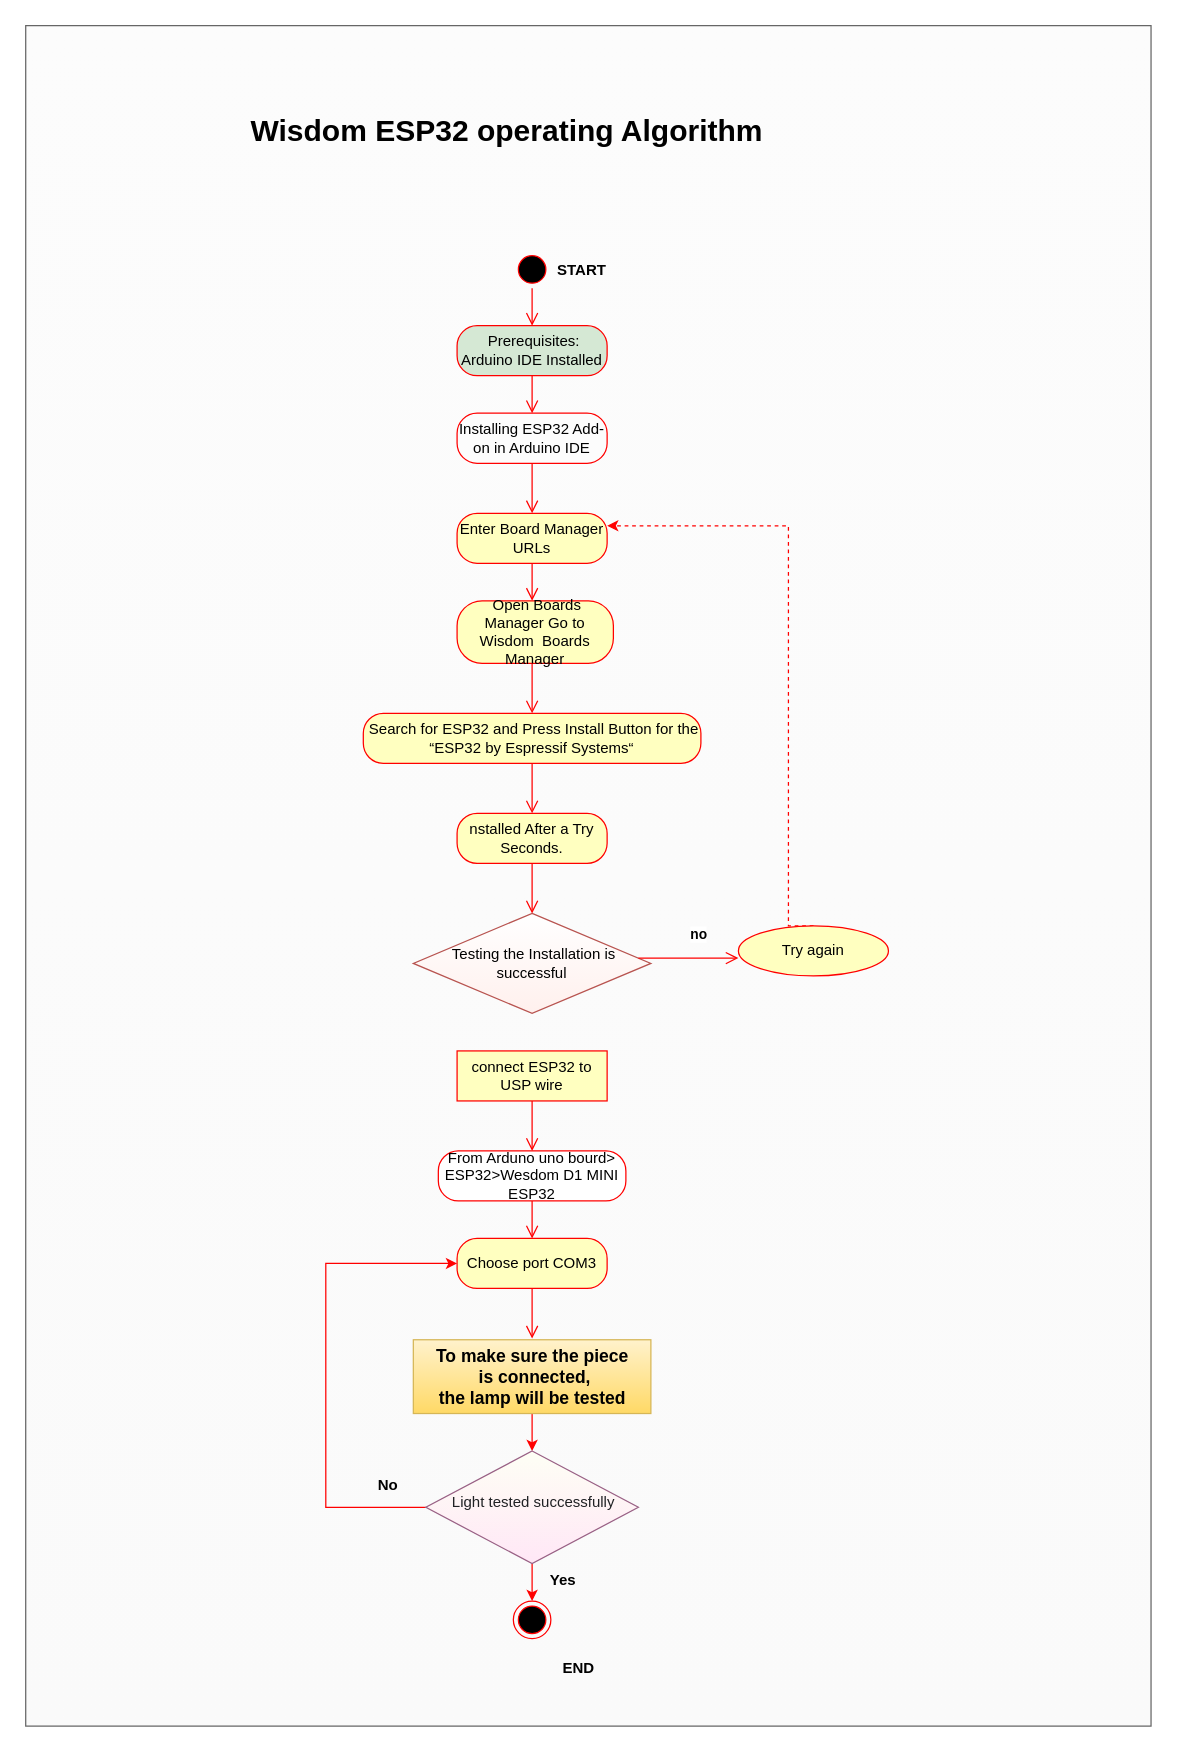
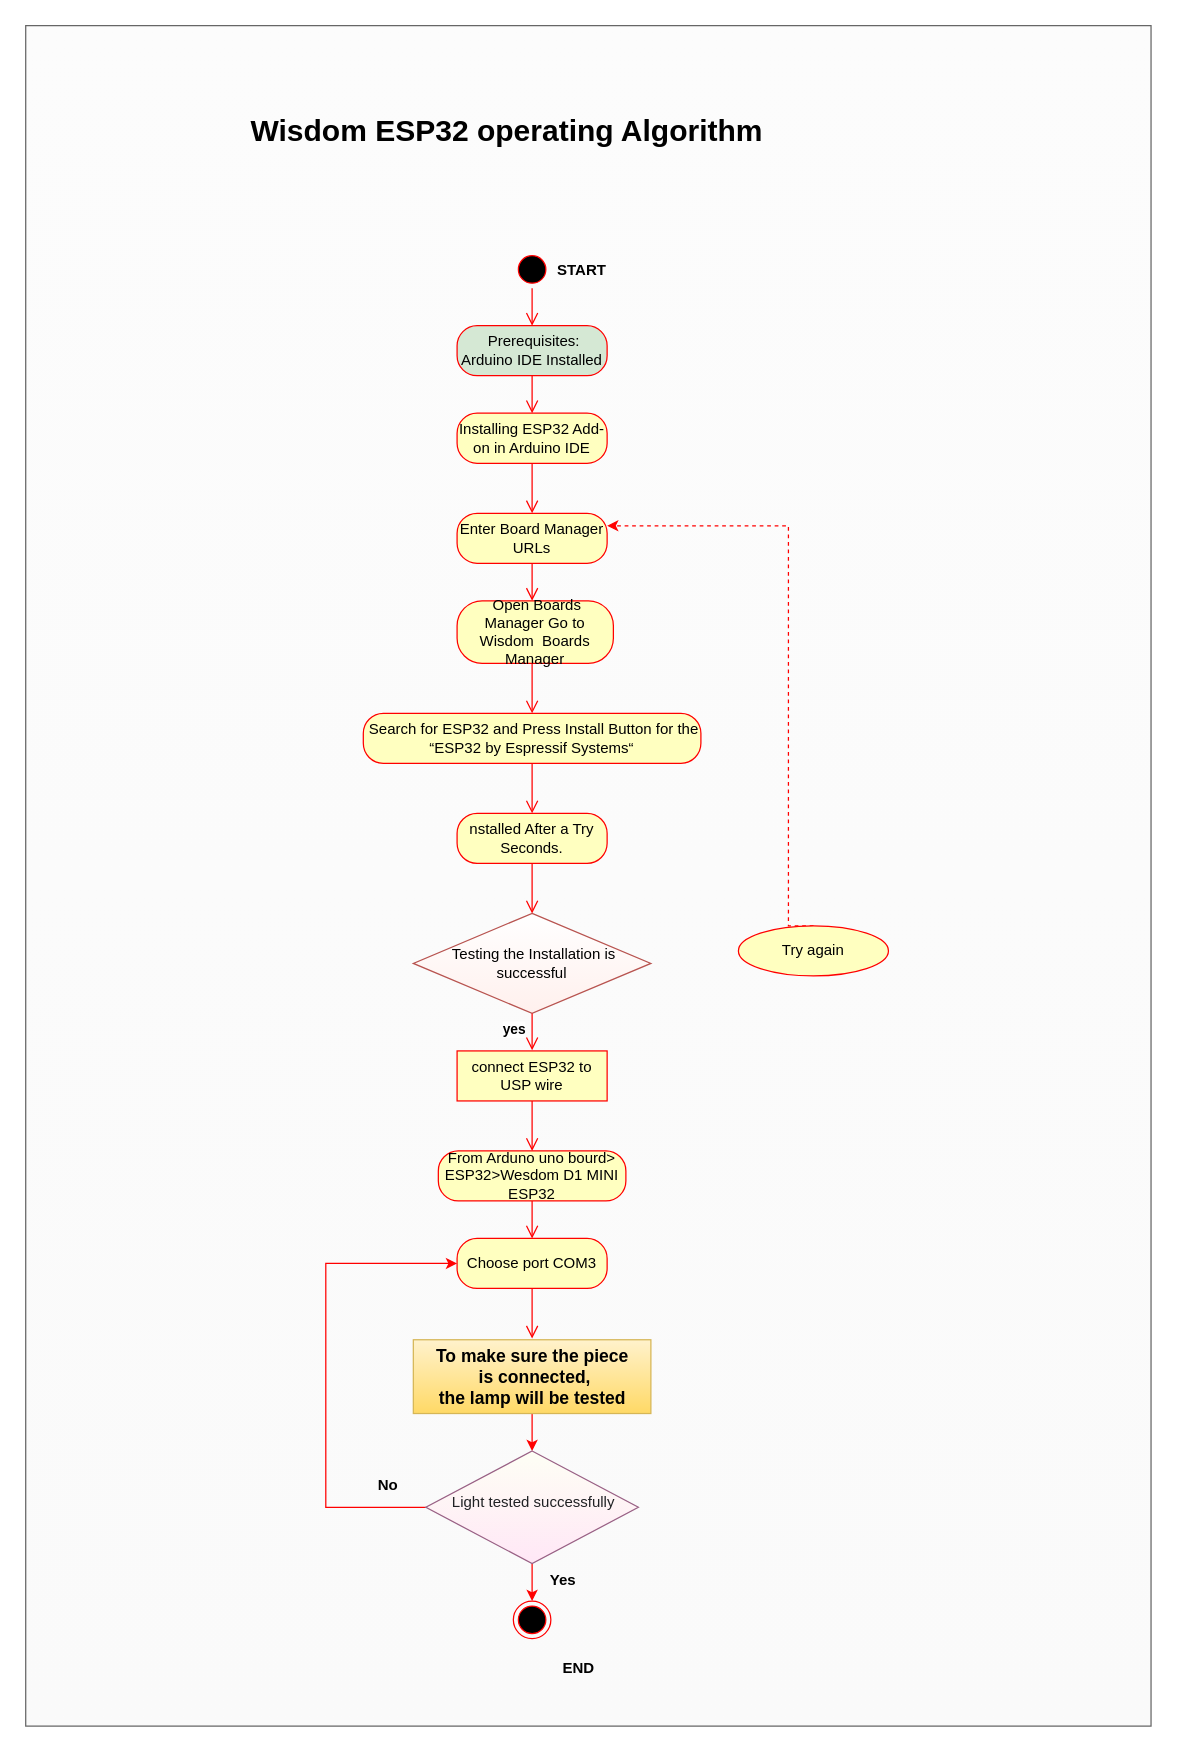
  <mxCell id="0" />
  <mxCell id="1" parent="0" />
  <mxCell id="2" value="" style="rounded=0;whiteSpace=wrap;html=1;fillColor=#FCFCFC;gradientColor=#FAFAFA;strokeColor=#666666;" parent="1" vertex="1"><mxGeometry x="20" y="20" width="900" height="1360" as="geometry" /></mxCell>
  <mxCell id="3" value="" style="ellipse;html=1;shape=startState;fillColor=#000000;strokeColor=#ff0000;" parent="1" vertex="1"><mxGeometry x="410" y="200" width="30" height="30" as="geometry" /></mxCell>
  <mxCell id="4" value="" style="edgeStyle=orthogonalEdgeStyle;html=1;verticalAlign=bottom;endArrow=open;endSize=8;strokeColor=#ff0000;rounded=0;" parent="1" source="3" edge="1"><mxGeometry relative="1" as="geometry"><mxPoint x="425" y="260" as="targetPoint" /><Array as="points"><mxPoint x="425" y="240" /><mxPoint x="425" y="240" /></Array></mxGeometry></mxCell>
  <mxCell id="5" value="&amp;nbsp;Prerequisites: Arduino IDE Installed" style="rounded=1;whiteSpace=wrap;html=1;arcSize=40;fontColor=#000000;fillColor=#d5e8d4;strokeColor=#ff0000;" parent="1" vertex="1"><mxGeometry x="365" y="260" width="120" height="40" as="geometry" /></mxCell>
  <mxCell id="6" value="" style="edgeStyle=orthogonalEdgeStyle;html=1;verticalAlign=bottom;endArrow=open;endSize=8;strokeColor=#ff0000;rounded=0;" parent="1" source="5" edge="1"><mxGeometry relative="1" as="geometry"><mxPoint x="425" y="330" as="targetPoint" /></mxGeometry></mxCell>
- <mxCell id="7" value="Installing ESP32 Add-on in Arduino IDE" style="rounded=1;whiteSpace=wrap;html=1;arcSize=40;fontColor=#000000;fillColor=#fcfcfc;strokeColor=#ff0000;" parent="1" vertex="1"><mxGeometry x="365" y="330" width="120" height="40" as="geometry" /></mxCell>
+ <mxCell id="7" value="Installing ESP32 Add-on in Arduino IDE" style="rounded=1;whiteSpace=wrap;html=1;arcSize=40;fontColor=#000000;fillColor=#ffffc0;strokeColor=#ff0000;" parent="1" vertex="1"><mxGeometry x="365" y="330" width="120" height="40" as="geometry" /></mxCell>
  <mxCell id="8" value="" style="edgeStyle=orthogonalEdgeStyle;html=1;verticalAlign=bottom;endArrow=open;endSize=8;strokeColor=#ff0000;rounded=0;" parent="1" source="7" edge="1"><mxGeometry relative="1" as="geometry"><mxPoint x="425" y="410" as="targetPoint" /></mxGeometry></mxCell>
  <mxCell id="9" value="Enter Board Manager URLs" style="rounded=1;whiteSpace=wrap;html=1;arcSize=40;fontColor=#000000;fillColor=#ffffc0;strokeColor=#ff0000;" parent="1" vertex="1"><mxGeometry x="365" y="410" width="120" height="40" as="geometry" /></mxCell>
  <mxCell id="10" value="" style="edgeStyle=orthogonalEdgeStyle;html=1;verticalAlign=bottom;endArrow=open;endSize=8;strokeColor=#ff0000;rounded=0;exitX=0.5;exitY=1;exitDx=0;exitDy=0;" parent="1" source="9" edge="1"><mxGeometry relative="1" as="geometry"><mxPoint x="425" y="480" as="targetPoint" /></mxGeometry></mxCell>
  <mxCell id="11" value="&amp;nbsp;Open Boards Manager Go to Wisdom&amp;nbsp; Boards Manager" style="rounded=1;whiteSpace=wrap;html=1;arcSize=40;fontColor=#000000;fillColor=#ffffc0;strokeColor=#ff0000;" parent="1" vertex="1"><mxGeometry x="365" y="480" width="125" height="50" as="geometry" /></mxCell>
  <mxCell id="12" value="" style="edgeStyle=orthogonalEdgeStyle;html=1;verticalAlign=bottom;endArrow=open;endSize=8;strokeColor=#ff0000;rounded=0;" parent="1" source="11" edge="1"><mxGeometry relative="1" as="geometry"><mxPoint x="425" y="570" as="targetPoint" /><Array as="points"><mxPoint x="425" y="540" /><mxPoint x="425" y="540" /></Array></mxGeometry></mxCell>
  <mxCell id="13" value="&amp;nbsp;Search for ESP32 and Press Install Button for the “ESP32 by Espressif Systems“" style="rounded=1;whiteSpace=wrap;html=1;arcSize=40;fontColor=#000000;fillColor=#ffffc0;strokeColor=#ff0000;" parent="1" vertex="1"><mxGeometry x="290" y="570" width="270" height="40" as="geometry" /></mxCell>
  <mxCell id="14" value="" style="edgeStyle=orthogonalEdgeStyle;html=1;verticalAlign=bottom;endArrow=open;endSize=8;strokeColor=#ff0000;rounded=0;" parent="1" source="13" edge="1"><mxGeometry relative="1" as="geometry"><mxPoint x="425" y="650" as="targetPoint" /></mxGeometry></mxCell>
  <mxCell id="15" value="nstalled After a Try Seconds." style="rounded=1;whiteSpace=wrap;html=1;arcSize=40;fontColor=#000000;fillColor=#ffffc0;strokeColor=#ff0000;" parent="1" vertex="1"><mxGeometry x="365" y="650" width="120" height="40" as="geometry" /></mxCell>
  <mxCell id="16" value="" style="edgeStyle=orthogonalEdgeStyle;html=1;verticalAlign=bottom;endArrow=open;endSize=8;strokeColor=#ff0000;rounded=0;" parent="1" source="15" edge="1"><mxGeometry relative="1" as="geometry"><mxPoint x="425" y="730" as="targetPoint" /><Array as="points"><mxPoint x="425" y="730" /></Array></mxGeometry></mxCell>
  <mxCell id="17" value="&amp;nbsp;Testing the Installation is successful" style="rhombus;whiteSpace=wrap;html=1;fillColor=#FFFFFF;strokeColor=#b85450;gradientColor=#FFF0ED;" parent="1" vertex="1"><mxGeometry x="330" y="730" width="190" height="80" as="geometry" /></mxCell>
- <mxCell id="18" value="&lt;b&gt;no&lt;/b&gt;" style="edgeStyle=orthogonalEdgeStyle;html=1;align=left;verticalAlign=bottom;endArrow=open;endSize=8;strokeColor=#ff0000;rounded=0;entryX=0;entryY=0.644;entryDx=0;entryDy=0;entryPerimeter=0;" parent="1" source="17" target="21" edge="1"><mxGeometry y="10" relative="1" as="geometry"><mxPoint x="570" y="750" as="targetPoint" /><Array as="points"><mxPoint x="580" y="766" /></Array><mxPoint as="offset" /></mxGeometry></mxCell>
+ <mxCell id="19" value="&lt;b&gt;yes&lt;/b&gt;" style="edgeStyle=orthogonalEdgeStyle;html=1;align=left;verticalAlign=top;endArrow=open;endSize=8;strokeColor=#ff0000;rounded=0;entryX=0.5;entryY=-0.014;entryDx=0;entryDy=0;entryPerimeter=0;" parent="1" source="17" target="22" edge="1"><mxGeometry x="-1" y="-25" relative="1" as="geometry"><mxPoint x="425" y="830" as="targetPoint" /><Array as="points" /><mxPoint as="offset" /></mxGeometry></mxCell>
  <mxCell id="20" style="edgeStyle=orthogonalEdgeStyle;rounded=0;orthogonalLoop=1;jettySize=auto;html=1;exitX=0.5;exitY=0;exitDx=0;exitDy=0;entryX=1;entryY=0.25;entryDx=0;entryDy=0;fillColor=#e51400;strokeColor=#FF0000;dashed=1;" parent="1" source="21" target="9" edge="1"><mxGeometry relative="1" as="geometry"><Array as="points"><mxPoint x="630" y="420" /></Array></mxGeometry></mxCell>
  <mxCell id="21" value="Try again" style="ellipse;whiteSpace=wrap;html=1;arcSize=40;fontColor=#000000;fillColor=#ffffc0;strokeColor=#ff0000;" parent="1" vertex="1"><mxGeometry x="590" y="740" width="120" height="40" as="geometry" /></mxCell>
  <mxCell id="22" value="connect ESP32 to USP wire" style="whiteSpace=wrap;html=1;arcSize=40;fontColor=#000000;fillColor=#ffffc0;strokeColor=#ff0000;rounded=0;" parent="1" vertex="1"><mxGeometry x="365" y="840" width="120" height="40" as="geometry" /></mxCell>
  <mxCell id="23" value="" style="edgeStyle=orthogonalEdgeStyle;html=1;verticalAlign=bottom;endArrow=open;endSize=8;strokeColor=#ff0000;rounded=0;" parent="1" source="22" edge="1"><mxGeometry relative="1" as="geometry"><mxPoint x="425" y="920" as="targetPoint" /><Array as="points"><mxPoint x="425" y="920" /><mxPoint x="425" y="920" /></Array></mxGeometry></mxCell>
- <mxCell id="24" value="From Arduno uno bourd&amp;gt; ESP32&amp;gt;Wesdom D1 MINI ESP32" style="rounded=1;whiteSpace=wrap;html=1;arcSize=40;fontColor=#000000;fillColor=#ffffff;strokeColor=#ff0000;" parent="1" vertex="1"><mxGeometry x="350" y="920" width="150" height="40" as="geometry" /></mxCell>
+ <mxCell id="24" value="From Arduno uno bourd&amp;gt; ESP32&amp;gt;Wesdom D1 MINI ESP32" style="rounded=1;whiteSpace=wrap;html=1;arcSize=40;fontColor=#000000;fillColor=#ffffc0;strokeColor=#ff0000;" parent="1" vertex="1"><mxGeometry x="350" y="920" width="150" height="40" as="geometry" /></mxCell>
  <mxCell id="25" value="" style="edgeStyle=orthogonalEdgeStyle;html=1;verticalAlign=bottom;endArrow=open;endSize=8;strokeColor=#ff0000;rounded=0;" parent="1" source="24" edge="1"><mxGeometry relative="1" as="geometry"><mxPoint x="425" y="990" as="targetPoint" /><Array as="points"><mxPoint x="425" y="990" /><mxPoint x="425" y="990" /></Array></mxGeometry></mxCell>
  <mxCell id="26" value="Choose port COM3" style="rounded=1;whiteSpace=wrap;html=1;arcSize=40;fontColor=#000000;fillColor=#ffffc0;strokeColor=#ff0000;" parent="1" vertex="1"><mxGeometry x="365" y="990" width="120" height="40" as="geometry" /></mxCell>
  <mxCell id="27" value="" style="edgeStyle=orthogonalEdgeStyle;html=1;verticalAlign=bottom;endArrow=open;endSize=8;strokeColor=#ff0000;rounded=0;" parent="1" source="26" edge="1"><mxGeometry relative="1" as="geometry"><mxPoint x="425" y="1070" as="targetPoint" /><Array as="points"><mxPoint x="425" y="1070" /><mxPoint x="425" y="1070" /></Array></mxGeometry></mxCell>
  <mxCell id="28" value="" style="ellipse;html=1;shape=endState;fillColor=#000000;strokeColor=#ff0000;" parent="1" vertex="1"><mxGeometry x="410" y="1280" width="30" height="30" as="geometry" /></mxCell>
  <mxCell id="29" value="END" style="text;align=center;fontStyle=1;verticalAlign=middle;spacingLeft=3;spacingRight=3;rotatable=0;points=[[0,0.5],[1,0.5]];portConstraint=eastwest;" parent="1" vertex="1"><mxGeometry x="422.5" y="1320" width="80" height="26" as="geometry" /></mxCell>
  <mxCell id="30" value="START" style="text;align=center;fontStyle=1;verticalAlign=middle;spacingLeft=3;spacingRight=3;rotatable=0;points=[[0,0.5],[1,0.5]];portConstraint=eastwest;" parent="1" vertex="1"><mxGeometry x="425" y="202" width="80" height="26" as="geometry" /></mxCell>
  <mxCell id="31" value="No" style="text;align=center;fontStyle=1;verticalAlign=middle;spacingLeft=3;spacingRight=3;rotatable=0;points=[[0,0.5],[1,0.5]];portConstraint=eastwest;" parent="1" vertex="1"><mxGeometry x="270" y="1174" width="80" height="26" as="geometry" /></mxCell>
  <mxCell id="32" style="edgeStyle=orthogonalEdgeStyle;rounded=0;orthogonalLoop=1;jettySize=auto;html=1;entryX=0.5;entryY=0;entryDx=0;entryDy=0;fontSize=14;strokeColor=#FF0000;" parent="1" source="33" edge="1"><mxGeometry relative="1" as="geometry"><mxPoint x="425" y="1160" as="targetPoint" /></mxGeometry></mxCell>
  <mxCell id="33" value="&lt;span style=&quot;font-weight: 700;&quot;&gt;&lt;font style=&quot;font-size: 14px;&quot;&gt;To make sure the piece&lt;br&gt;&amp;nbsp;is connected, &lt;br&gt;the lamp will be tested&lt;/font&gt;&lt;/span&gt;" style="html=1;dashed=0;whitespace=wrap;fillColor=#fff2cc;gradientColor=#ffd966;strokeColor=#d6b656;" parent="1" vertex="1"><mxGeometry x="330" y="1071" width="190" height="59" as="geometry" /></mxCell>
  <mxCell id="34" style="edgeStyle=orthogonalEdgeStyle;rounded=0;orthogonalLoop=1;jettySize=auto;html=1;entryX=0;entryY=0.5;entryDx=0;entryDy=0;fontSize=12;strokeColor=#FF0000;" parent="1" source="36" target="26" edge="1"><mxGeometry relative="1" as="geometry"><Array as="points"><mxPoint x="260" y="1205" /><mxPoint x="260" y="1010" /></Array></mxGeometry></mxCell>
  <mxCell id="35" style="edgeStyle=orthogonalEdgeStyle;rounded=0;orthogonalLoop=1;jettySize=auto;html=1;entryX=0.5;entryY=0;entryDx=0;entryDy=0;fontSize=12;strokeColor=#FF0000;" parent="1" source="36" target="28" edge="1"><mxGeometry relative="1" as="geometry" /></mxCell>
  <mxCell id="36" value="&lt;pre style=&quot;unicode-bidi: isolate; line-height: 36px; border: none; padding: 2px 0px 2px 0.14em; position: relative; margin-top: -2px; margin-bottom: -2px; resize: none; font-family: inherit; overflow: hidden; text-align: left; width: 270px; overflow-wrap: break-word; color: rgb(32, 33, 36);&quot; dir=&quot;ltr&quot; id=&quot;tw-target-text&quot; data-placeholder=&quot;الترجمة&quot; class=&quot;tw-data-text tw-text-large tw-ta&quot;&gt;&lt;pre style=&quot;unicode-bidi: isolate; line-height: 36px; border: none; padding: 2px 0px 2px 0.14em; position: relative; margin-top: -2px; margin-bottom: -2px; resize: none; font-family: inherit; overflow: hidden; width: 270px; overflow-wrap: break-word;&quot; dir=&quot;ltr&quot; id=&quot;tw-target-text&quot; data-placeholder=&quot;الترجمة&quot; class=&quot;tw-data-text tw-text-large tw-ta&quot;&gt;&lt;br&gt;&lt;/pre&gt;&lt;/pre&gt;" style="rhombus;whiteSpace=wrap;html=1;fontSize=14;fillColor=#FEFFF5;gradientColor=#FFE7F6;strokeColor=#996185;" parent="1" vertex="1"><mxGeometry x="340" y="1160" width="170" height="90" as="geometry" /></mxCell>
  <mxCell id="37" value="&lt;pre style=&quot;unicode-bidi: isolate; line-height: 36px; border: none; padding: 2px 0px 2px 0.14em; position: relative; margin-top: -2px; margin-bottom: -2px; resize: none; font-family: inherit; overflow: hidden; text-align: left; width: 270px; overflow-wrap: break-word; color: rgb(32, 33, 36);&quot; dir=&quot;ltr&quot; id=&quot;tw-target-text&quot; data-placeholder=&quot;الترجمة&quot; class=&quot;tw-data-text tw-text-large tw-ta&quot;&gt;&lt;font style=&quot;font-size: 12px;&quot;&gt;&lt;span style=&quot;&quot; lang=&quot;en&quot; class=&quot;Y2IQFc&quot;&gt;&lt;font style=&quot;&quot;&gt;Light tested&lt;/font&gt;&lt;/span&gt; successfully&lt;/font&gt;&lt;/pre&gt;" style="text;html=1;align=center;verticalAlign=middle;resizable=0;points=[];autosize=1;fontSize=11;" parent="1" vertex="1"><mxGeometry x="350" y="1180" width="290" height="40" as="geometry" /></mxCell>
  <mxCell id="38" value="Yes" style="text;align=center;fontStyle=1;verticalAlign=middle;spacingLeft=3;spacingRight=3;rotatable=0;points=[[0,0.5],[1,0.5]];portConstraint=eastwest;fontSize=12;" parent="1" vertex="1"><mxGeometry x="410" y="1250" width="80" height="26" as="geometry" /></mxCell>
  <mxCell id="39" value="&lt;span style=&quot;font-weight: 700;&quot;&gt;&lt;font style=&quot;font-size: 24px;&quot;&gt;Wisdom ESP32 operating Algorithm&lt;/font&gt;&lt;/span&gt;" style="text;html=1;strokeColor=none;fillColor=none;align=center;verticalAlign=middle;whiteSpace=wrap;rounded=0;fontSize=12;" parent="1" vertex="1"><mxGeometry x="100" y="90" width="610" height="30" as="geometry" /></mxCell>
